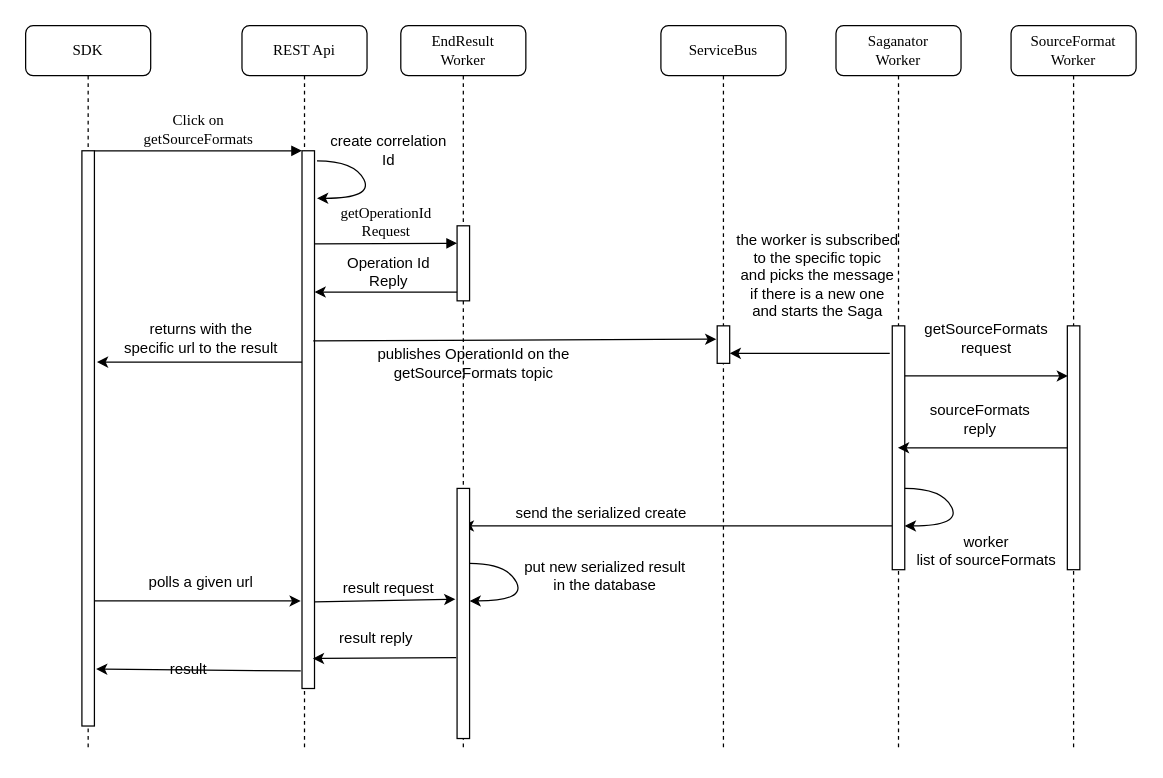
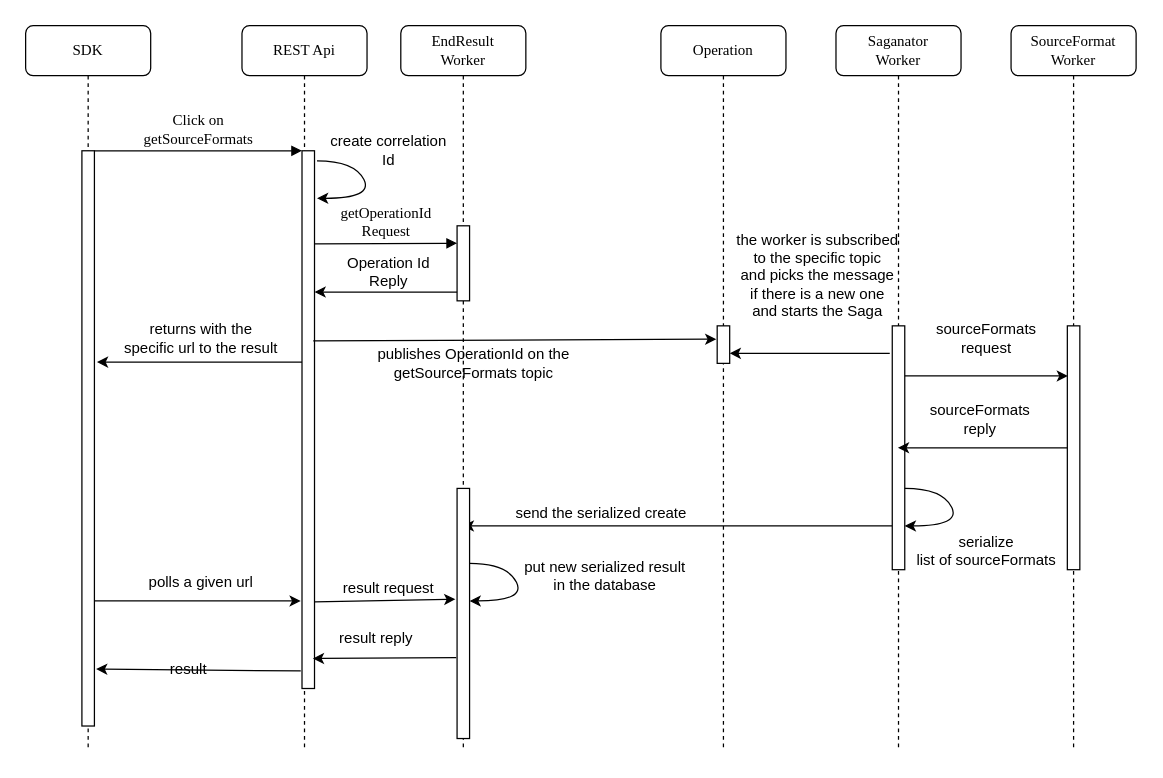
  <mxCell id="0" />
  <mxCell id="1" parent="0" />
  <mxCell id="2" value="REST Api" style="shape=umlLifeline;perimeter=lifelinePerimeter;whiteSpace=wrap;html=1;container=1;collapsible=0;recursiveResize=0;outlineConnect=0;rounded=1;shadow=0;comic=0;labelBackgroundColor=none;strokeWidth=1;fontFamily=Verdana;fontSize=12;align=center;" parent="1" vertex="1"><mxGeometry x="193" y="20" width="100" height="580" as="geometry" /></mxCell>
  <mxCell id="3" value="" style="html=1;points=[];perimeter=orthogonalPerimeter;rounded=0;shadow=0;comic=0;labelBackgroundColor=none;strokeWidth=1;fontFamily=Verdana;fontSize=12;align=center;" parent="2" vertex="1"><mxGeometry x="48" y="100" width="10" height="430" as="geometry" /></mxCell>
  <mxCell id="4" value="EndResult&lt;br&gt;Worker" style="shape=umlLifeline;perimeter=lifelinePerimeter;whiteSpace=wrap;html=1;container=1;collapsible=0;recursiveResize=0;outlineConnect=0;rounded=1;shadow=0;comic=0;labelBackgroundColor=none;strokeWidth=1;fontFamily=Verdana;fontSize=12;align=center;" parent="1" vertex="1"><mxGeometry x="320" y="20" width="100" height="580" as="geometry" /></mxCell>
  <mxCell id="5" value="" style="html=1;points=[];perimeter=orthogonalPerimeter;rounded=0;shadow=0;comic=0;labelBackgroundColor=none;strokeWidth=1;fontFamily=Verdana;fontSize=12;align=center;" parent="4" vertex="1"><mxGeometry x="45" y="160" width="10" height="60" as="geometry" /></mxCell>
- <mxCell id="6" value="ServiceBus" style="shape=umlLifeline;perimeter=lifelinePerimeter;whiteSpace=wrap;html=1;container=1;collapsible=0;recursiveResize=0;outlineConnect=0;rounded=1;shadow=0;comic=0;labelBackgroundColor=none;strokeWidth=1;fontFamily=Verdana;fontSize=12;align=center;" parent="1" vertex="1"><mxGeometry x="528" y="20" width="100" height="580" as="geometry" /></mxCell>
+ <mxCell id="6" value="Operation" style="shape=umlLifeline;perimeter=lifelinePerimeter;whiteSpace=wrap;html=1;container=1;collapsible=0;recursiveResize=0;outlineConnect=0;rounded=1;shadow=0;comic=0;labelBackgroundColor=none;strokeWidth=1;fontFamily=Verdana;fontSize=12;align=center;" parent="1" vertex="1"><mxGeometry x="528" y="20" width="100" height="580" as="geometry" /></mxCell>
  <mxCell id="7" value="Saganator&lt;br&gt;Worker" style="shape=umlLifeline;perimeter=lifelinePerimeter;whiteSpace=wrap;html=1;container=1;collapsible=0;recursiveResize=0;outlineConnect=0;rounded=1;shadow=0;comic=0;labelBackgroundColor=none;strokeWidth=1;fontFamily=Verdana;fontSize=12;align=center;" parent="1" vertex="1"><mxGeometry x="668" y="20" width="100" height="580" as="geometry" /></mxCell>
  <mxCell id="8" value="SourceFormat&lt;br&gt;Worker" style="shape=umlLifeline;perimeter=lifelinePerimeter;whiteSpace=wrap;html=1;container=1;collapsible=0;recursiveResize=0;outlineConnect=0;rounded=1;shadow=0;comic=0;labelBackgroundColor=none;strokeWidth=1;fontFamily=Verdana;fontSize=12;align=center;" parent="1" vertex="1"><mxGeometry x="808" y="20" width="100" height="580" as="geometry" /></mxCell>
  <mxCell id="9" value="SDK" style="shape=umlLifeline;perimeter=lifelinePerimeter;whiteSpace=wrap;html=1;container=1;collapsible=0;recursiveResize=0;outlineConnect=0;rounded=1;shadow=0;comic=0;labelBackgroundColor=none;strokeWidth=1;fontFamily=Verdana;fontSize=12;align=center;" parent="1" vertex="1"><mxGeometry x="20" y="20" width="100" height="580" as="geometry" /></mxCell>
  <mxCell id="10" value="" style="edgeStyle=orthogonalEdgeStyle;rounded=0;orthogonalLoop=1;jettySize=auto;html=1;" parent="9" source="11" edge="1"><mxGeometry relative="1" as="geometry"><mxPoint x="220" y="460" as="targetPoint" /><Array as="points"><mxPoint x="220" y="460" /></Array></mxGeometry></mxCell>
  <mxCell id="11" value="" style="html=1;points=[];perimeter=orthogonalPerimeter;rounded=0;shadow=0;comic=0;labelBackgroundColor=none;strokeWidth=1;fontFamily=Verdana;fontSize=12;align=center;" parent="9" vertex="1"><mxGeometry x="45" y="100" width="10" height="460" as="geometry" /></mxCell>
  <mxCell id="12" value="" style="html=1;points=[];perimeter=orthogonalPerimeter;rounded=0;shadow=0;comic=0;labelBackgroundColor=none;strokeWidth=1;fontFamily=Verdana;fontSize=12;align=center;" parent="1" vertex="1"><mxGeometry x="573" y="260" width="10" height="30" as="geometry" /></mxCell>
  <mxCell id="13" value="" style="edgeStyle=orthogonalEdgeStyle;rounded=0;orthogonalLoop=1;jettySize=auto;html=1;" parent="1" edge="1"><mxGeometry relative="1" as="geometry"><mxPoint x="719" y="300.04" as="sourcePoint" /><mxPoint x="853.5" y="300.04" as="targetPoint" /><Array as="points"><mxPoint x="794" y="300" /><mxPoint x="794" y="300" /></Array></mxGeometry></mxCell>
  <mxCell id="14" value="" style="edgeStyle=orthogonalEdgeStyle;rounded=0;orthogonalLoop=1;jettySize=auto;html=1;" parent="1" source="15" target="4" edge="1"><mxGeometry relative="1" as="geometry"><Array as="points"><mxPoint x="580" y="420" /><mxPoint x="580" y="420" /></Array></mxGeometry></mxCell>
  <mxCell id="15" value="" style="html=1;points=[];perimeter=orthogonalPerimeter;rounded=0;shadow=0;comic=0;labelBackgroundColor=none;strokeWidth=1;fontFamily=Verdana;fontSize=12;align=center;" parent="1" vertex="1"><mxGeometry x="713" y="260" width="10" height="195" as="geometry" /></mxCell>
  <mxCell id="16" value="Click on &lt;br&gt;getSourceFormats" style="html=1;verticalAlign=bottom;endArrow=block;entryX=0;entryY=0;labelBackgroundColor=none;fontFamily=Verdana;fontSize=12;edgeStyle=elbowEdgeStyle;elbow=vertical;" parent="1" source="11" target="3" edge="1"><mxGeometry relative="1" as="geometry"><mxPoint x="140" y="130" as="sourcePoint" /></mxGeometry></mxCell>
  <mxCell id="17" value="getOperationId&lt;br&gt;Request" style="html=1;verticalAlign=bottom;endArrow=block;entryX=0;entryY=0;labelBackgroundColor=none;fontFamily=Verdana;fontSize=12;edgeStyle=elbowEdgeStyle;elbow=vertical;" parent="1" edge="1"><mxGeometry relative="1" as="geometry"><mxPoint x="251" y="194.476" as="sourcePoint" /><mxPoint x="365" y="194" as="targetPoint" /></mxGeometry></mxCell>
  <mxCell id="18" value="" style="endArrow=classic;html=1;exitX=0;exitY=0.19;exitDx=0;exitDy=0;exitPerimeter=0;" parent="1" edge="1"><mxGeometry width="50" height="50" relative="1" as="geometry"><mxPoint x="365" y="233" as="sourcePoint" /><mxPoint x="251" y="233" as="targetPoint" /></mxGeometry></mxCell>
  <mxCell id="19" value="" style="endArrow=classic;html=1;entryX=-0.067;entryY=0.356;entryDx=0;entryDy=0;entryPerimeter=0;" parent="1" edge="1" target="12"><mxGeometry width="50" height="50" relative="1" as="geometry"><mxPoint x="250" y="272" as="sourcePoint" /><mxPoint x="607.05" y="271.06" as="targetPoint" /></mxGeometry></mxCell>
  <mxCell id="20" value="Operation Id&lt;br&gt;Reply" style="text;html=1;align=center;verticalAlign=middle;resizable=0;points=[];autosize=1;strokeColor=none;" parent="1" vertex="1"><mxGeometry x="270" y="202" width="80" height="30" as="geometry" /></mxCell>
  <mxCell id="21" value="publishes OperationId on the &lt;br&gt;getSourceFormats topic" style="text;html=1;align=center;verticalAlign=middle;resizable=0;points=[];autosize=1;strokeColor=none;" parent="1" vertex="1"><mxGeometry x="293" y="275" width="170" height="30" as="geometry" /></mxCell>
  <mxCell id="22" value="" style="endArrow=classic;html=1;exitX=0;exitY=0.19;exitDx=0;exitDy=0;exitPerimeter=0;" parent="1" edge="1"><mxGeometry width="50" height="50" relative="1" as="geometry"><mxPoint x="241" y="289" as="sourcePoint" /><mxPoint x="77" y="289" as="targetPoint" /></mxGeometry></mxCell>
  <mxCell id="23" value="returns with the&lt;br&gt;specific url to the result" style="text;html=1;align=center;verticalAlign=middle;resizable=0;points=[];autosize=1;strokeColor=none;" parent="1" vertex="1"><mxGeometry x="90" y="255" width="140" height="30" as="geometry" /></mxCell>
  <mxCell id="24" value="" style="endArrow=classic;html=1;exitX=-0.2;exitY=0.6;exitDx=0;exitDy=0;exitPerimeter=0;" parent="1" edge="1"><mxGeometry width="50" height="50" relative="1" as="geometry"><mxPoint x="711" y="282" as="sourcePoint" /><mxPoint x="583" y="282" as="targetPoint" /></mxGeometry></mxCell>
  <mxCell id="25" value="the worker is subscribed&lt;br&gt;to the specific topic&lt;br&gt;and picks the message&lt;br&gt;if there is a new one&lt;br&gt;and starts the Saga" style="text;html=1;align=center;verticalAlign=middle;resizable=0;points=[];autosize=1;strokeColor=none;" parent="1" vertex="1"><mxGeometry x="583" y="180" width="140" height="80" as="geometry" /></mxCell>
  <mxCell id="26" value="" style="edgeStyle=orthogonalEdgeStyle;rounded=0;orthogonalLoop=1;jettySize=auto;html=1;" parent="1" source="27" target="7" edge="1"><mxGeometry relative="1" as="geometry"><Array as="points"><mxPoint x="788" y="358" /><mxPoint x="788" y="358" /></Array></mxGeometry></mxCell>
  <mxCell id="27" value="" style="html=1;points=[];perimeter=orthogonalPerimeter;rounded=0;shadow=0;comic=0;labelBackgroundColor=none;strokeWidth=1;fontFamily=Verdana;fontSize=12;align=center;" parent="1" vertex="1"><mxGeometry x="853" y="260" width="10" height="195" as="geometry" /></mxCell>
- <mxCell id="28" value="getSourceFormats&lt;br&gt;request" style="text;html=1;align=center;verticalAlign=middle;resizable=0;points=[];autosize=1;strokeColor=none;" parent="1" vertex="1"><mxGeometry x="733" y="255" width="110" height="30" as="geometry" /></mxCell>
+ <mxCell id="28" value="sourceFormats&lt;br&gt;request" style="text;html=1;align=center;verticalAlign=middle;resizable=0;points=[];autosize=1;strokeColor=none;" parent="1" vertex="1"><mxGeometry x="733" y="255" width="110" height="30" as="geometry" /></mxCell>
  <mxCell id="29" value="sourceFormats&lt;br&gt;reply" style="text;html=1;align=center;verticalAlign=middle;resizable=0;points=[];autosize=1;strokeColor=none;" parent="1" vertex="1"><mxGeometry x="733" y="320" width="100" height="30" as="geometry" /></mxCell>
  <mxCell id="30" value="" style="curved=1;endArrow=classic;html=1;" parent="1" target="15" edge="1"><mxGeometry width="50" height="50" relative="1" as="geometry"><mxPoint x="723" y="390" as="sourcePoint" /><mxPoint x="753" y="440" as="targetPoint" /><Array as="points"><mxPoint x="753" y="390" /><mxPoint x="768" y="420" /></Array></mxGeometry></mxCell>
- <mxCell id="31" value="worker &lt;br&gt;list of sourceFormats" style="text;html=1;align=center;verticalAlign=middle;resizable=0;points=[];autosize=1;strokeColor=none;" parent="1" vertex="1"><mxGeometry x="723" y="425" width="130" height="30" as="geometry" /></mxCell>
+ <mxCell id="31" value="serialize &lt;br&gt;list of sourceFormats" style="text;html=1;align=center;verticalAlign=middle;resizable=0;points=[];autosize=1;strokeColor=none;" parent="1" vertex="1"><mxGeometry x="723" y="425" width="130" height="30" as="geometry" /></mxCell>
  <mxCell id="32" value="" style="html=1;points=[];perimeter=orthogonalPerimeter;rounded=0;shadow=0;comic=0;labelBackgroundColor=none;strokeWidth=1;fontFamily=Verdana;fontSize=12;align=center;" parent="1" vertex="1"><mxGeometry x="365" y="390" width="10" height="200" as="geometry" /></mxCell>
  <mxCell id="33" value="send the serialized create" style="text;html=1;align=center;verticalAlign=middle;resizable=0;points=[];autosize=1;strokeColor=none;" parent="1" vertex="1"><mxGeometry x="405" y="400" width="150" height="20" as="geometry" /></mxCell>
  <mxCell id="34" value="" style="curved=1;endArrow=classic;html=1;" parent="1" edge="1"><mxGeometry width="50" height="50" relative="1" as="geometry"><mxPoint x="375" y="450" as="sourcePoint" /><mxPoint x="375" y="480" as="targetPoint" /><Array as="points"><mxPoint x="405" y="450" /><mxPoint x="420" y="480" /></Array></mxGeometry></mxCell>
  <mxCell id="35" value="put new serialized result&lt;br&gt;in the database" style="text;html=1;align=center;verticalAlign=middle;resizable=0;points=[];autosize=1;strokeColor=none;" parent="1" vertex="1"><mxGeometry x="413" y="445" width="140" height="30" as="geometry" /></mxCell>
  <mxCell id="36" value="" style="curved=1;endArrow=classic;html=1;" parent="1" edge="1"><mxGeometry width="50" height="50" relative="1" as="geometry"><mxPoint x="253" y="128" as="sourcePoint" /><mxPoint x="253" y="158" as="targetPoint" /><Array as="points"><mxPoint x="283" y="128" /><mxPoint x="298" y="158" /></Array></mxGeometry></mxCell>
  <mxCell id="37" value="create correlation&lt;br&gt;Id" style="text;html=1;align=center;verticalAlign=middle;resizable=0;points=[];autosize=1;strokeColor=none;" parent="1" vertex="1"><mxGeometry x="255" y="105" width="110" height="30" as="geometry" /></mxCell>
  <mxCell id="38" value="polls a given url" style="text;html=1;align=center;verticalAlign=middle;resizable=0;points=[];autosize=1;strokeColor=none;" vertex="1" parent="1"><mxGeometry x="110" y="455" width="100" height="20" as="geometry" /></mxCell>
  <mxCell id="39" value="result request" style="text;html=1;align=center;verticalAlign=middle;resizable=0;points=[];autosize=1;strokeColor=none;" vertex="1" parent="1"><mxGeometry x="265" y="460" width="90" height="20" as="geometry" /></mxCell>
  <mxCell id="40" value="" style="endArrow=classic;html=1;exitX=1;exitY=0.839;exitDx=0;exitDy=0;exitPerimeter=0;entryX=-0.133;entryY=0.443;entryDx=0;entryDy=0;entryPerimeter=0;" edge="1" parent="1" source="3" target="32"><mxGeometry width="50" height="50" relative="1" as="geometry"><mxPoint x="293" y="505" as="sourcePoint" /><mxPoint x="343" y="455" as="targetPoint" /></mxGeometry></mxCell>
  <mxCell id="41" value="" style="endArrow=classic;html=1;entryX=0.867;entryY=0.893;entryDx=0;entryDy=0;entryPerimeter=0;exitX=-0.067;exitY=0.567;exitDx=0;exitDy=0;exitPerimeter=0;" edge="1" parent="1"><mxGeometry width="50" height="50" relative="1" as="geometry"><mxPoint x="364.33" y="525.4" as="sourcePoint" /><mxPoint x="249.67" y="525.99" as="targetPoint" /></mxGeometry></mxCell>
  <mxCell id="42" value="result reply" style="text;html=1;align=center;verticalAlign=middle;resizable=0;points=[];autosize=1;strokeColor=none;" vertex="1" parent="1"><mxGeometry x="265" y="500" width="70" height="20" as="geometry" /></mxCell>
  <mxCell id="43" value="" style="endArrow=classic;html=1;entryX=1.133;entryY=0.901;entryDx=0;entryDy=0;entryPerimeter=0;" edge="1" parent="1" target="11"><mxGeometry width="50" height="50" relative="1" as="geometry"><mxPoint x="240" y="536" as="sourcePoint" /><mxPoint x="120" y="535.99" as="targetPoint" /></mxGeometry></mxCell>
  <mxCell id="44" value="result" style="text;html=1;align=center;verticalAlign=middle;resizable=0;points=[];autosize=1;strokeColor=none;" vertex="1" parent="1"><mxGeometry x="130" y="525" width="40" height="20" as="geometry" /></mxCell>
